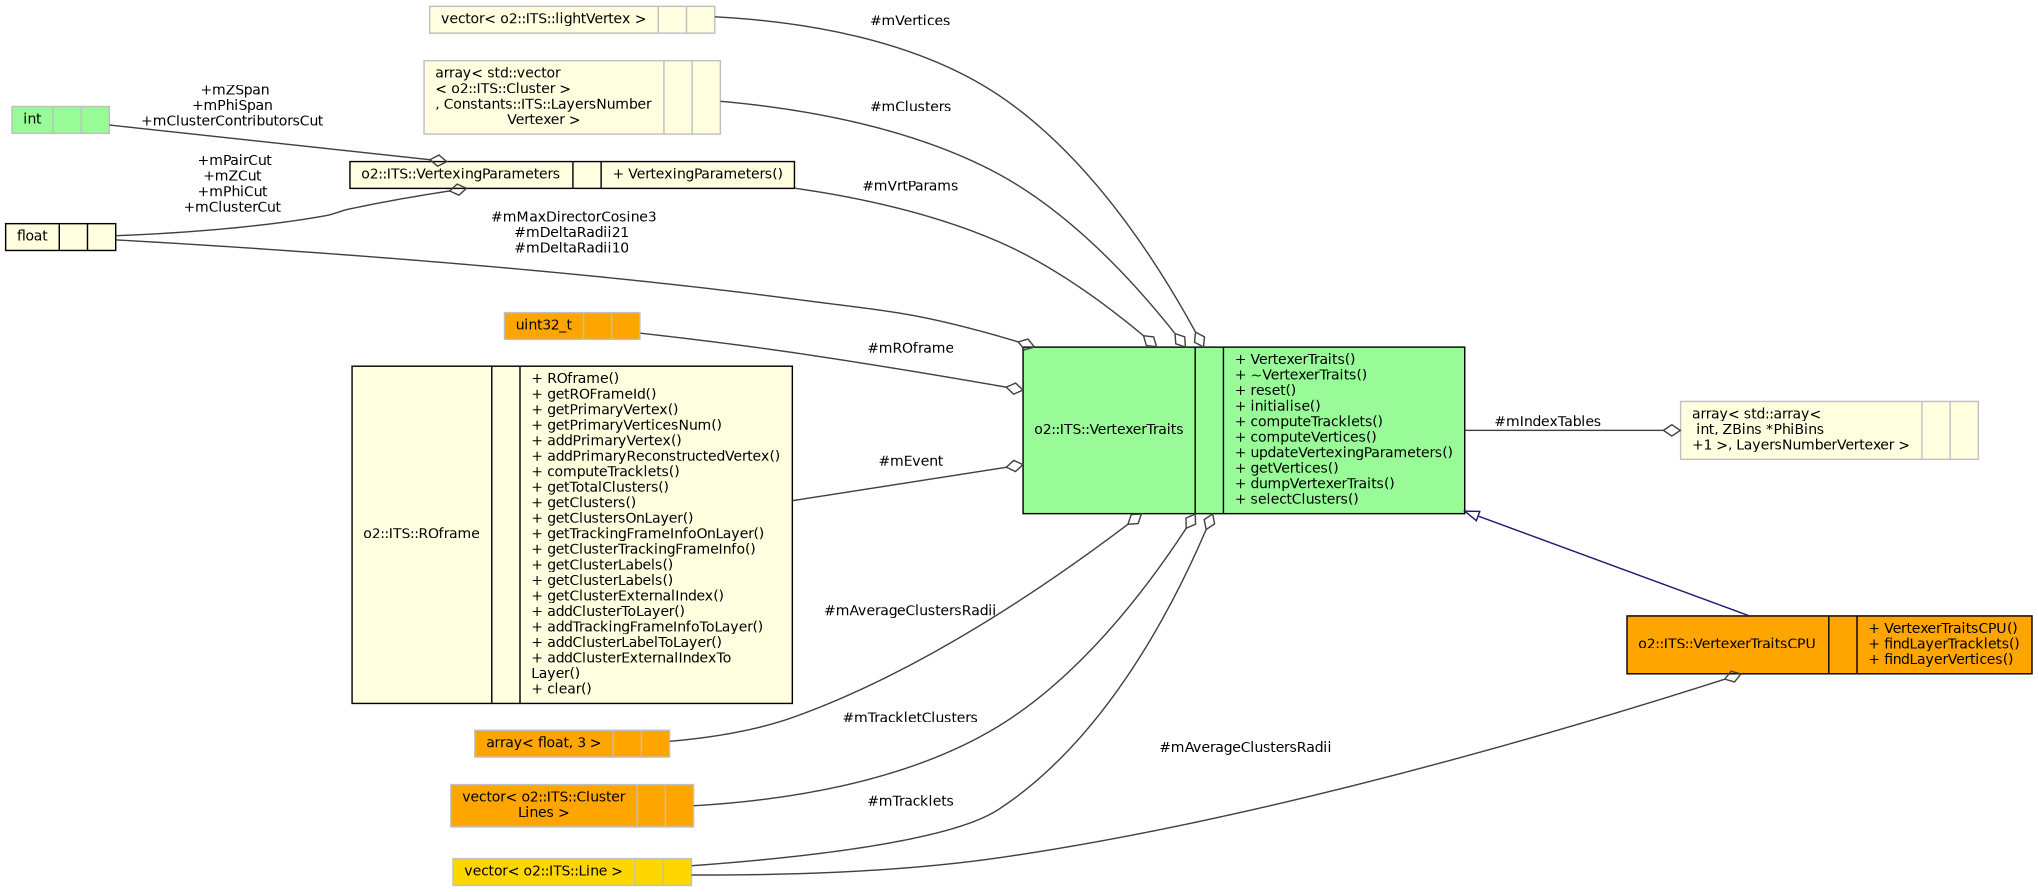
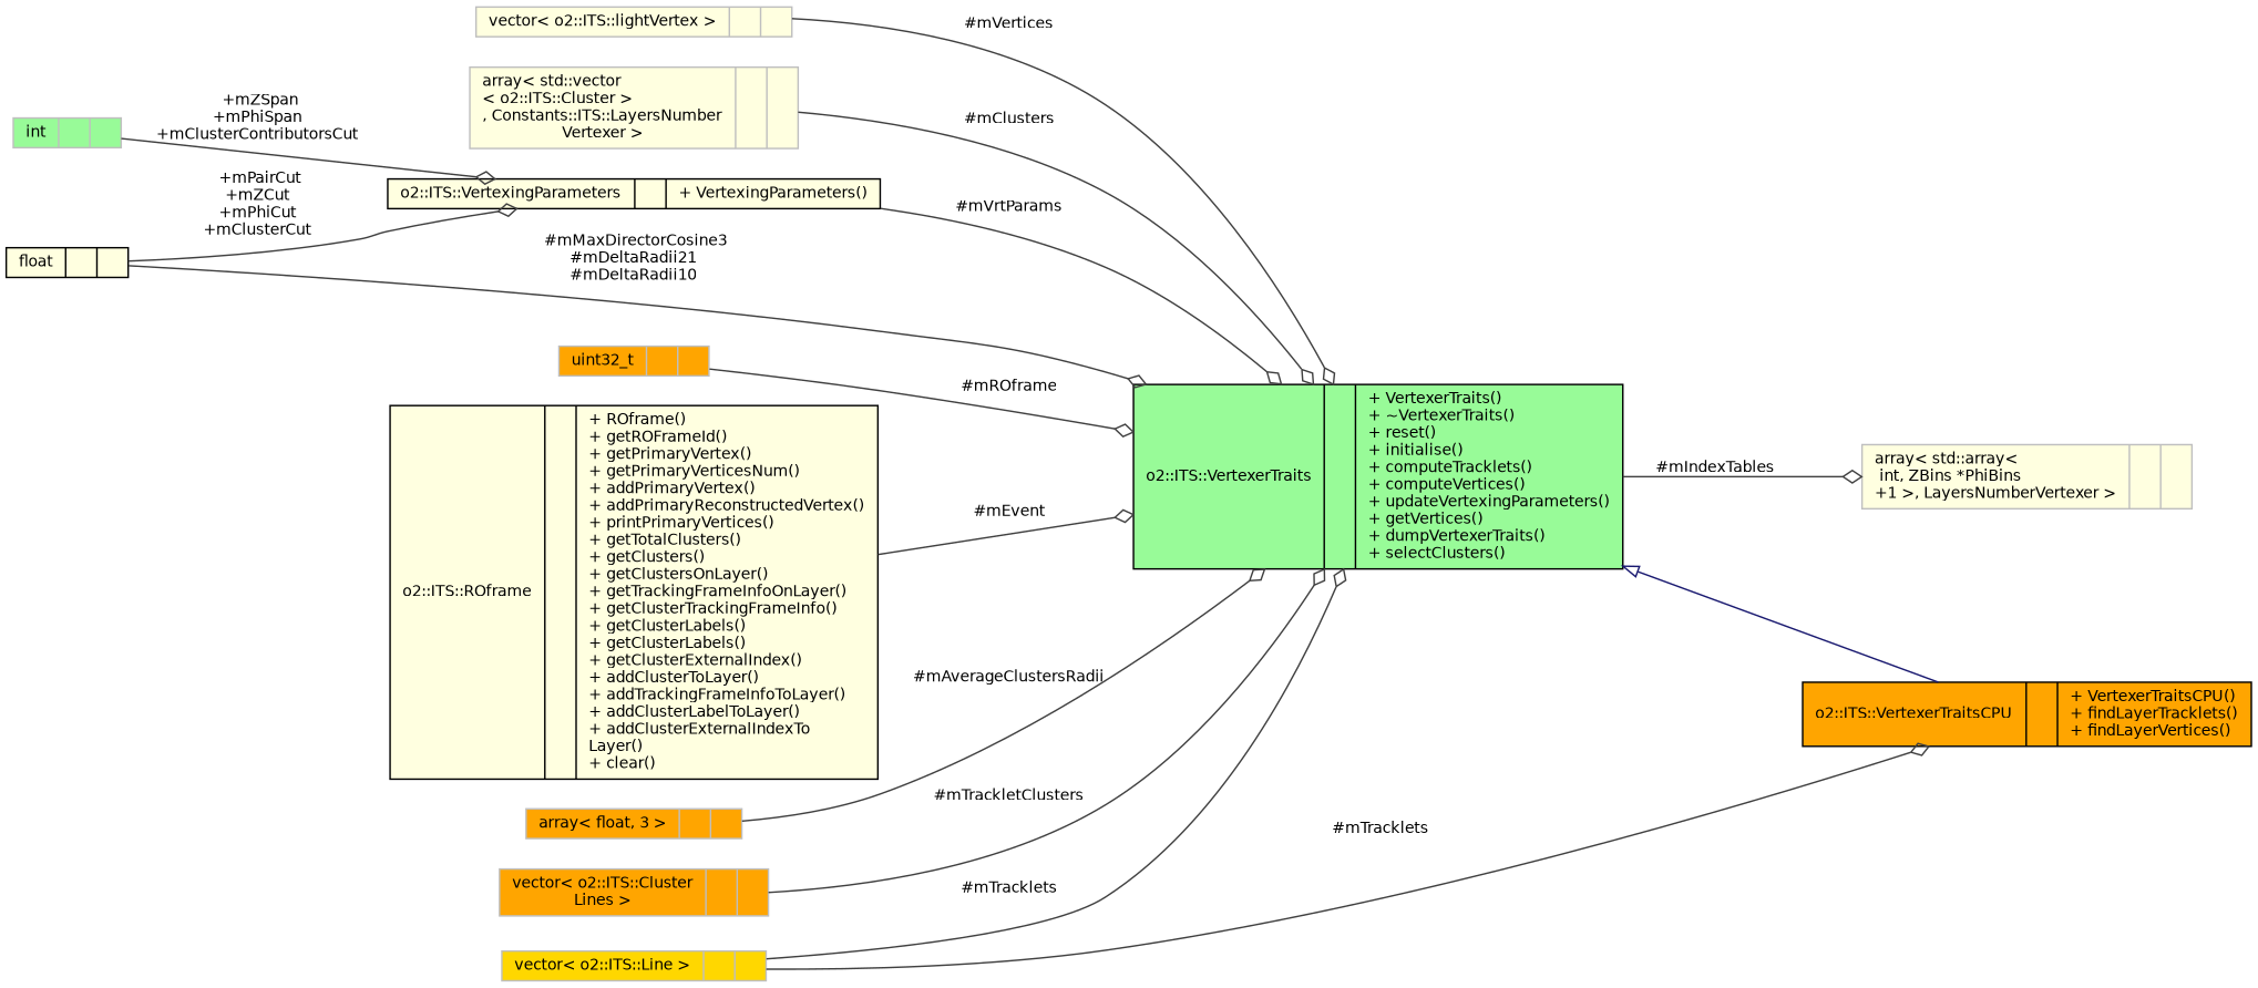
  digraph {
    rankdir=LR
    node [color=grey75 fillcolor=lightyellow fontname=Helvetica fontsize=10 shape=record style=filled]
    edge [color=grey25 fontname=Helvetica fontsize=10 labelfontname=Helvetica labelfontsize=10 style=solid arrowhead=odiamond]
    n1 [color=black fillcolor=orange fontcolor=black height=0.2 label="{o2::ITS::VertexerTraitsCPU\n||+ VertexerTraitsCPU()\l+ findLayerTracklets()\l+ findLayerVertices()\l}" width=0.4]
    n2 [color=black fillcolor=palegreen height=0.2 label="{o2::ITS::VertexerTraits\n||+ VertexerTraits()\l+ ~VertexerTraits()\l+ reset()\l+ initialise()\l+ computeTracklets()\l+ computeVertices()\l+ updateVertexingParameters()\l+ getVertices()\l+ dumpVertexerTraits()\l+ selectClusters()\l}" width=0.4]
    n3 [height=0.2 label="{array\< std::array\<\l int, ZBins *PhiBins\l+1 \>, LayersNumberVertexer \>\n||}" width=0.4]
    n4 [height=0.2 label="{array\< std::vector\l\< o2::ITS::Cluster \>\l, Constants::ITS::LayersNumber\lVertexer \>\n||}" width=0.4]
    n5 [color=black height=0.2 label="{o2::ITS::VertexingParameters\n||+ VertexingParameters()\l}" width=0.4]
    n6 [color=black height=0.2 label="{float\n||}" width=0.4]
    n7 [fillcolor=palegreen height=0.2 label="{int\n||}" width=0.4]
    n8 [fillcolor=orange height=0.2 label="{uint32_t\n||}" width=0.4]
-   n9 [color=black height=0.2 label="{o2::ITS::ROframe\n||+ ROframe()\l+ getROFrameId()\l+ getPrimaryVertex()\l+ getPrimaryVerticesNum()\l+ addPrimaryVertex()\l+ addPrimaryReconstructedVertex()\l+ computeTracklets()\l+ getTotalClusters()\l+ getClusters()\l+ getClustersOnLayer()\l+ getTrackingFrameInfoOnLayer()\l+ getClusterTrackingFrameInfo()\l+ getClusterLabels()\l+ getClusterLabels()\l+ getClusterExternalIndex()\l+ addClusterToLayer()\l+ addTrackingFrameInfoToLayer()\l+ addClusterLabelToLayer()\l+ addClusterExternalIndexTo\lLayer()\l+ clear()\l}" width=0.4]
+   n9 [color=black height=0.2 label="{o2::ITS::ROframe\n||+ ROframe()\l+ getROFrameId()\l+ getPrimaryVertex()\l+ getPrimaryVerticesNum()\l+ addPrimaryVertex()\l+ addPrimaryReconstructedVertex()\l+ printPrimaryVertices()\l+ getTotalClusters()\l+ getClusters()\l+ getClustersOnLayer()\l+ getTrackingFrameInfoOnLayer()\l+ getClusterTrackingFrameInfo()\l+ getClusterLabels()\l+ getClusterLabels()\l+ getClusterExternalIndex()\l+ addClusterToLayer()\l+ addTrackingFrameInfoToLayer()\l+ addClusterLabelToLayer()\l+ addClusterExternalIndexTo\lLayer()\l+ clear()\l}" width=0.4]
    n10 [fillcolor=orange height=0.2 label="{array\< float, 3 \>\n||}" width=0.4]
    n11 [fillcolor=orange height=0.2 label="{vector\< o2::ITS::Cluster\lLines \>\n||}" width=0.4]
    n12 [fillcolor=gold height=0.2 label="{vector\< o2::ITS::Line \>\n||}" width=0.4]
    n13 [height=0.2 label="{vector\< o2::ITS::lightVertex \>\n||}" width=0.4]
    n2 -> n1 [arrowtail=onormal color=midnightblue dir=back arrowhead=""]
    n2 -> n3 [label=" #mIndexTables"]
    n4 -> n2 [label=" #mClusters"]
    n5 -> n2 [label=" #mVrtParams"]
    n6 -> n2 [label=" #mMaxDirectorCosine3\n#mDeltaRadii21\n#mDeltaRadii10"]
    n6 -> n5 [label=" +mPairCut\n+mZCut\n+mPhiCut\n+mClusterCut"]
    n7 -> n5 [label=" +mZSpan\n+mPhiSpan\n+mClusterContributorsCut"]
    n8 -> n2 [label=" #mROframe"]
    n9 -> n2 [label=" #mEvent"]
    n10 -> n2 [label=" #mAverageClustersRadii"]
    n11 -> n2 [label=" #mTrackletClusters"]
-   n12 -> n1 [label=" #mAverageClustersRadii"]
+   n12 -> n1 [label=" #mTracklets"]
    n12 -> n2 [label=" #mTracklets"]
    n13 -> n2 [label=" #mVertices"]
  }
